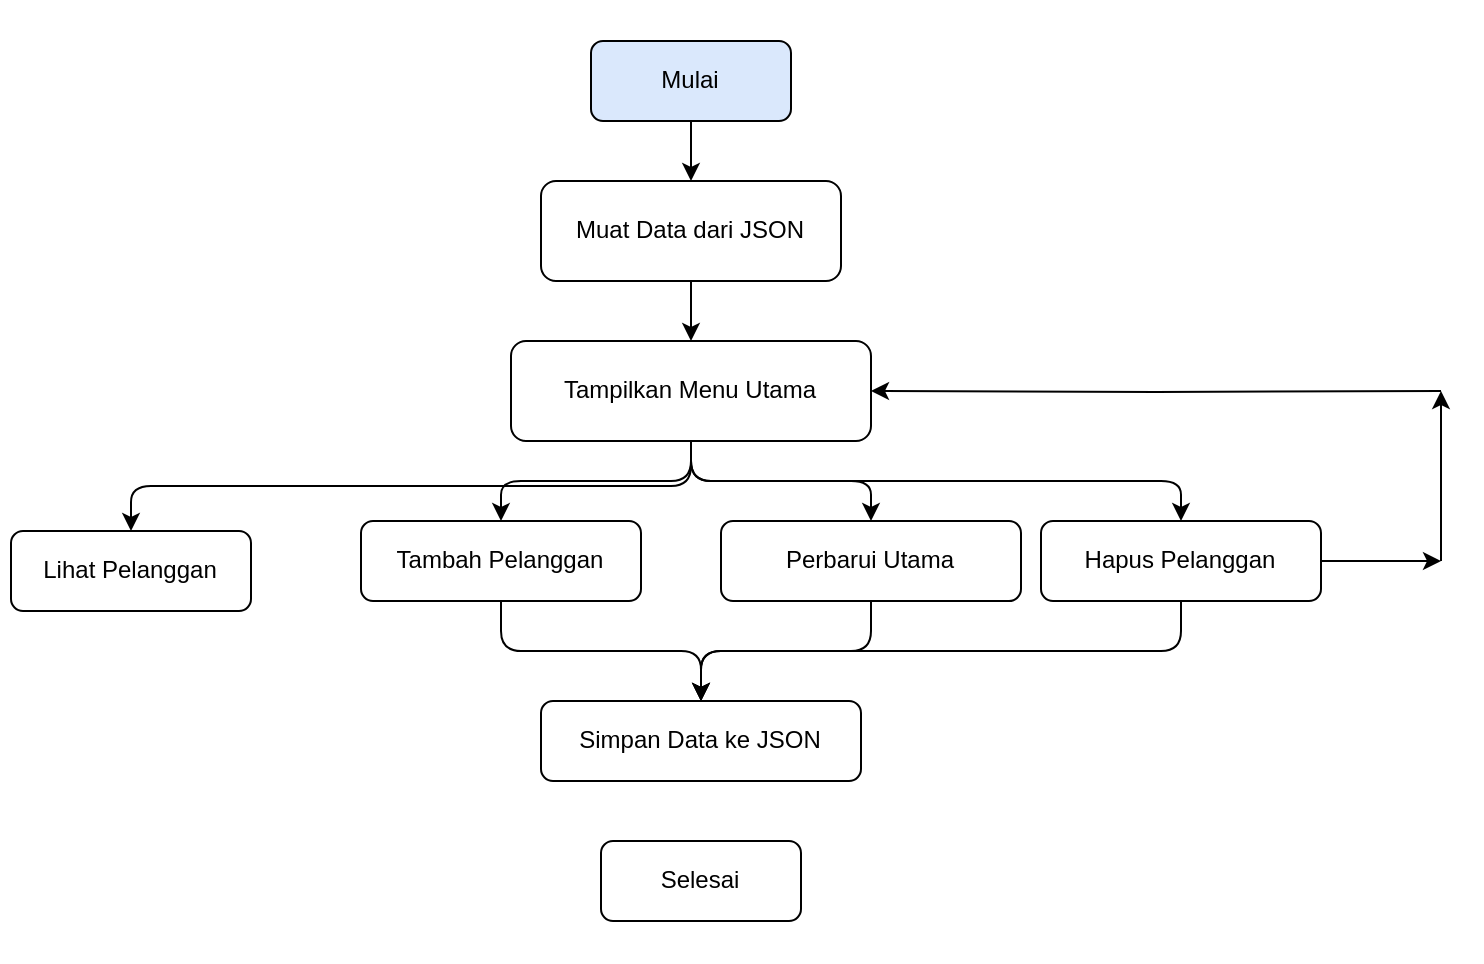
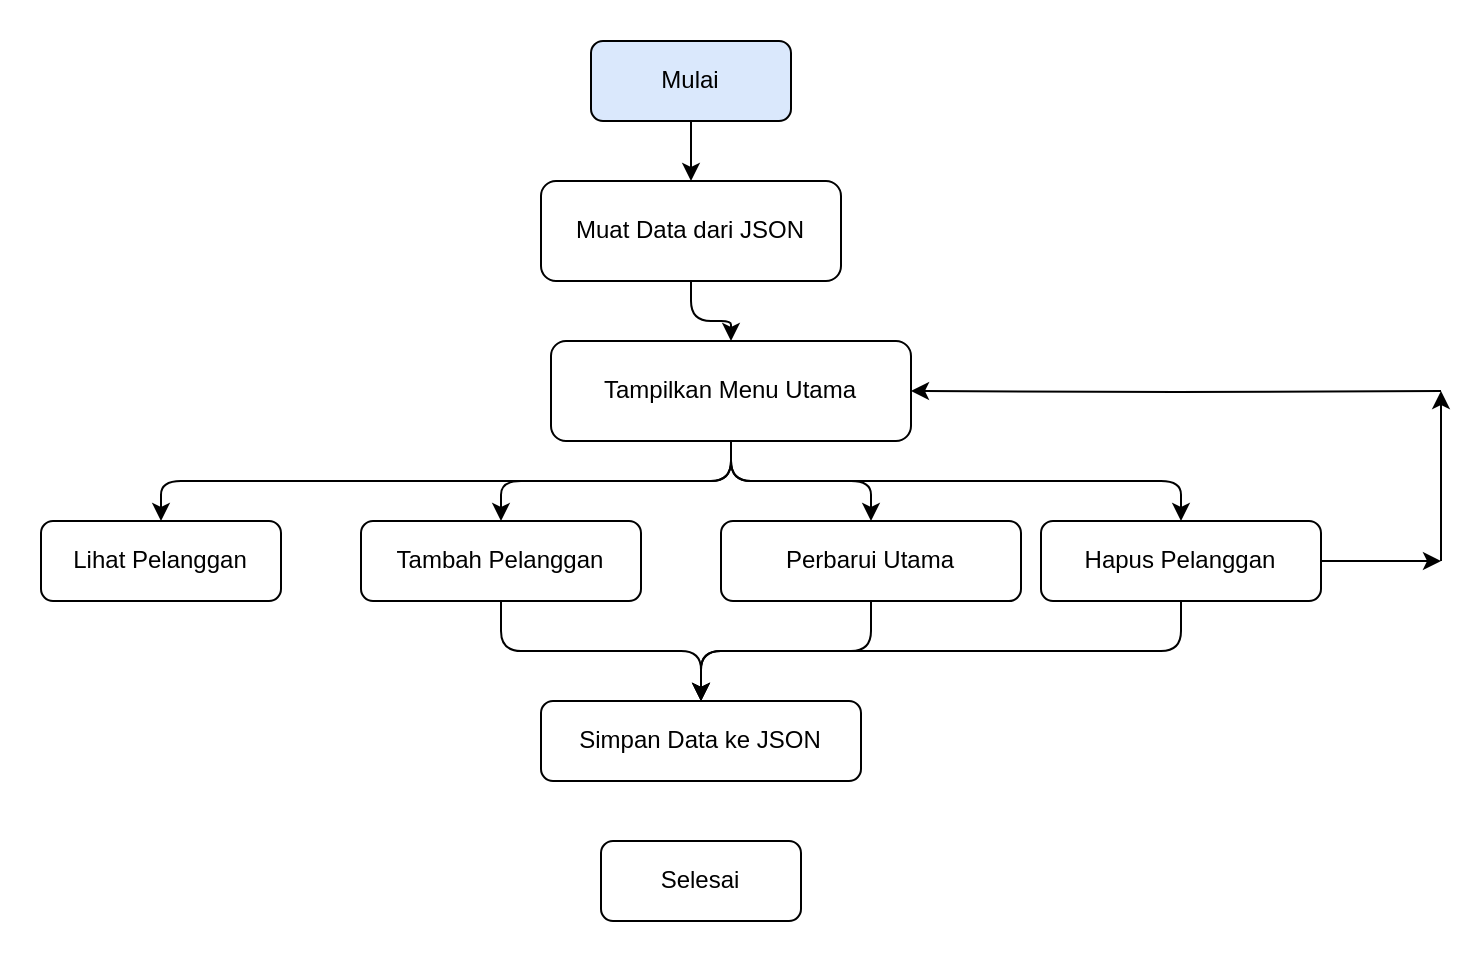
  <mxCell id="0" />
  <mxCell id="1" parent="0" />
  <mxCell id="2" value="Mulai" style="rounded=1;whiteSpace=wrap;html=1;fillColor=#dae8fc;" vertex="1" parent="1"><mxGeometry x="295" y="20" width="100" height="40" as="geometry" /></mxCell>
  <mxCell id="3" value="Muat Data dari JSON" style="rounded=1;whiteSpace=wrap;html=1;" vertex="1" parent="1"><mxGeometry x="270" y="90" width="150" height="50" as="geometry" /></mxCell>
- <mxCell id="4" value="Tampilkan Menu Utama" style="rounded=1;whiteSpace=wrap;html=1;" vertex="1" parent="1"><mxGeometry x="255" y="170" width="180" height="50" as="geometry" /></mxCell>
- <mxCell id="5" value="Lihat Pelanggan" style="rounded=1;whiteSpace=wrap;html=1;" vertex="1" parent="1"><mxGeometry x="5" y="265" width="120" height="40" as="geometry" /></mxCell>
+ <mxCell id="4" value="Tampilkan Menu Utama" style="rounded=1;whiteSpace=wrap;html=1;" vertex="1" parent="1"><mxGeometry x="275" y="170" width="180" height="50" as="geometry" /></mxCell>
+ <mxCell id="5" value="Lihat Pelanggan" style="rounded=1;whiteSpace=wrap;html=1;" vertex="1" parent="1"><mxGeometry x="20" y="260" width="120" height="40" as="geometry" /></mxCell>
  <mxCell id="6" value="Tambah Pelanggan" style="rounded=1;whiteSpace=wrap;html=1;" vertex="1" parent="1"><mxGeometry x="180" y="260" width="140" height="40" as="geometry" /></mxCell>
  <mxCell id="7" value="Perbarui Utama" style="rounded=1;whiteSpace=wrap;html=1;" vertex="1" parent="1"><mxGeometry x="360" y="260" width="150" height="40" as="geometry" /></mxCell>
  <mxCell id="8" value="" style="edgeStyle=orthogonalEdgeStyle;rounded=0;orthogonalLoop=1;jettySize=auto;html=1;" edge="1" parent="1" source="9"><mxGeometry relative="1" as="geometry"><mxPoint x="720" y="280" as="targetPoint" /></mxGeometry></mxCell>
  <mxCell id="9" value="Hapus Pelanggan" style="rounded=1;whiteSpace=wrap;html=1;" vertex="1" parent="1"><mxGeometry x="520" y="260" width="140" height="40" as="geometry" /></mxCell>
  <mxCell id="10" value="Simpan Data ke JSON" style="rounded=1;whiteSpace=wrap;html=1;" vertex="1" parent="1"><mxGeometry x="270" y="350" width="160" height="40" as="geometry" /></mxCell>
  <mxCell id="11" value="Selesai" style="rounded=1;whiteSpace=wrap;html=1;" vertex="1" parent="1"><mxGeometry x="300" y="420" width="100" height="40" as="geometry" /></mxCell>
  <mxCell id="12" style="edgeStyle=orthogonalEdgeStyle;rounded=1;orthogonalLoop=1;jettySize=auto;html=1;exitX=0.5;exitY=1;exitDx=0;exitDy=0;" edge="1" parent="1" source="2" target="3"><mxGeometry relative="1" as="geometry" /></mxCell>
  <mxCell id="13" style="edgeStyle=orthogonalEdgeStyle;rounded=1;orthogonalLoop=1;jettySize=auto;html=1;exitX=0.5;exitY=1;exitDx=0;exitDy=0;" edge="1" parent="1" source="3" target="4"><mxGeometry relative="1" as="geometry" /></mxCell>
  <mxCell id="14" style="edgeStyle=orthogonalEdgeStyle;rounded=1;orthogonalLoop=1;jettySize=auto;html=1;exitX=0.5;exitY=1;exitDx=0;exitDy=0;" edge="1" parent="1" source="4" target="5"><mxGeometry relative="1" as="geometry" /></mxCell>
  <mxCell id="15" style="edgeStyle=orthogonalEdgeStyle;rounded=1;orthogonalLoop=1;jettySize=auto;html=1;exitX=0.5;exitY=1;exitDx=0;exitDy=0;" edge="1" parent="1" source="4" target="6"><mxGeometry relative="1" as="geometry" /></mxCell>
  <mxCell id="16" style="edgeStyle=orthogonalEdgeStyle;rounded=1;orthogonalLoop=1;jettySize=auto;html=1;exitX=0.5;exitY=1;exitDx=0;exitDy=0;" edge="1" parent="1" source="4" target="7"><mxGeometry relative="1" as="geometry" /></mxCell>
  <mxCell id="17" style="edgeStyle=orthogonalEdgeStyle;rounded=1;orthogonalLoop=1;jettySize=auto;html=1;exitX=0.5;exitY=1;exitDx=0;exitDy=0;" edge="1" parent="1" source="4" target="9"><mxGeometry relative="1" as="geometry" /></mxCell>
  <mxCell id="18" style="edgeStyle=orthogonalEdgeStyle;rounded=1;orthogonalLoop=1;jettySize=auto;html=1;exitX=0.5;exitY=1;exitDx=0;exitDy=0;" edge="1" parent="1" source="6" target="10"><mxGeometry relative="1" as="geometry" /></mxCell>
  <mxCell id="19" style="edgeStyle=orthogonalEdgeStyle;rounded=1;orthogonalLoop=1;jettySize=auto;html=1;exitX=0.5;exitY=1;exitDx=0;exitDy=0;" edge="1" parent="1" source="7" target="10"><mxGeometry relative="1" as="geometry" /></mxCell>
  <mxCell id="20" style="edgeStyle=orthogonalEdgeStyle;rounded=1;orthogonalLoop=1;jettySize=auto;html=1;exitX=0.5;exitY=1;exitDx=0;exitDy=0;" edge="1" parent="1" source="9" target="10"><mxGeometry relative="1" as="geometry" /></mxCell>
  <mxCell id="21" value="" style="edgeStyle=orthogonalEdgeStyle;rounded=0;orthogonalLoop=1;jettySize=auto;html=1;" edge="1" parent="1"><mxGeometry relative="1" as="geometry"><mxPoint x="720" y="280" as="sourcePoint" /><mxPoint x="720" y="195" as="targetPoint" /></mxGeometry></mxCell>
  <mxCell id="22" value="" style="edgeStyle=orthogonalEdgeStyle;rounded=0;orthogonalLoop=1;jettySize=auto;html=1;entryX=1;entryY=0.5;entryDx=0;entryDy=0;" edge="1" parent="1" target="4"><mxGeometry relative="1" as="geometry"><mxPoint x="720" y="195" as="sourcePoint" /><mxPoint x="620" y="195" as="targetPoint" /></mxGeometry></mxCell>
